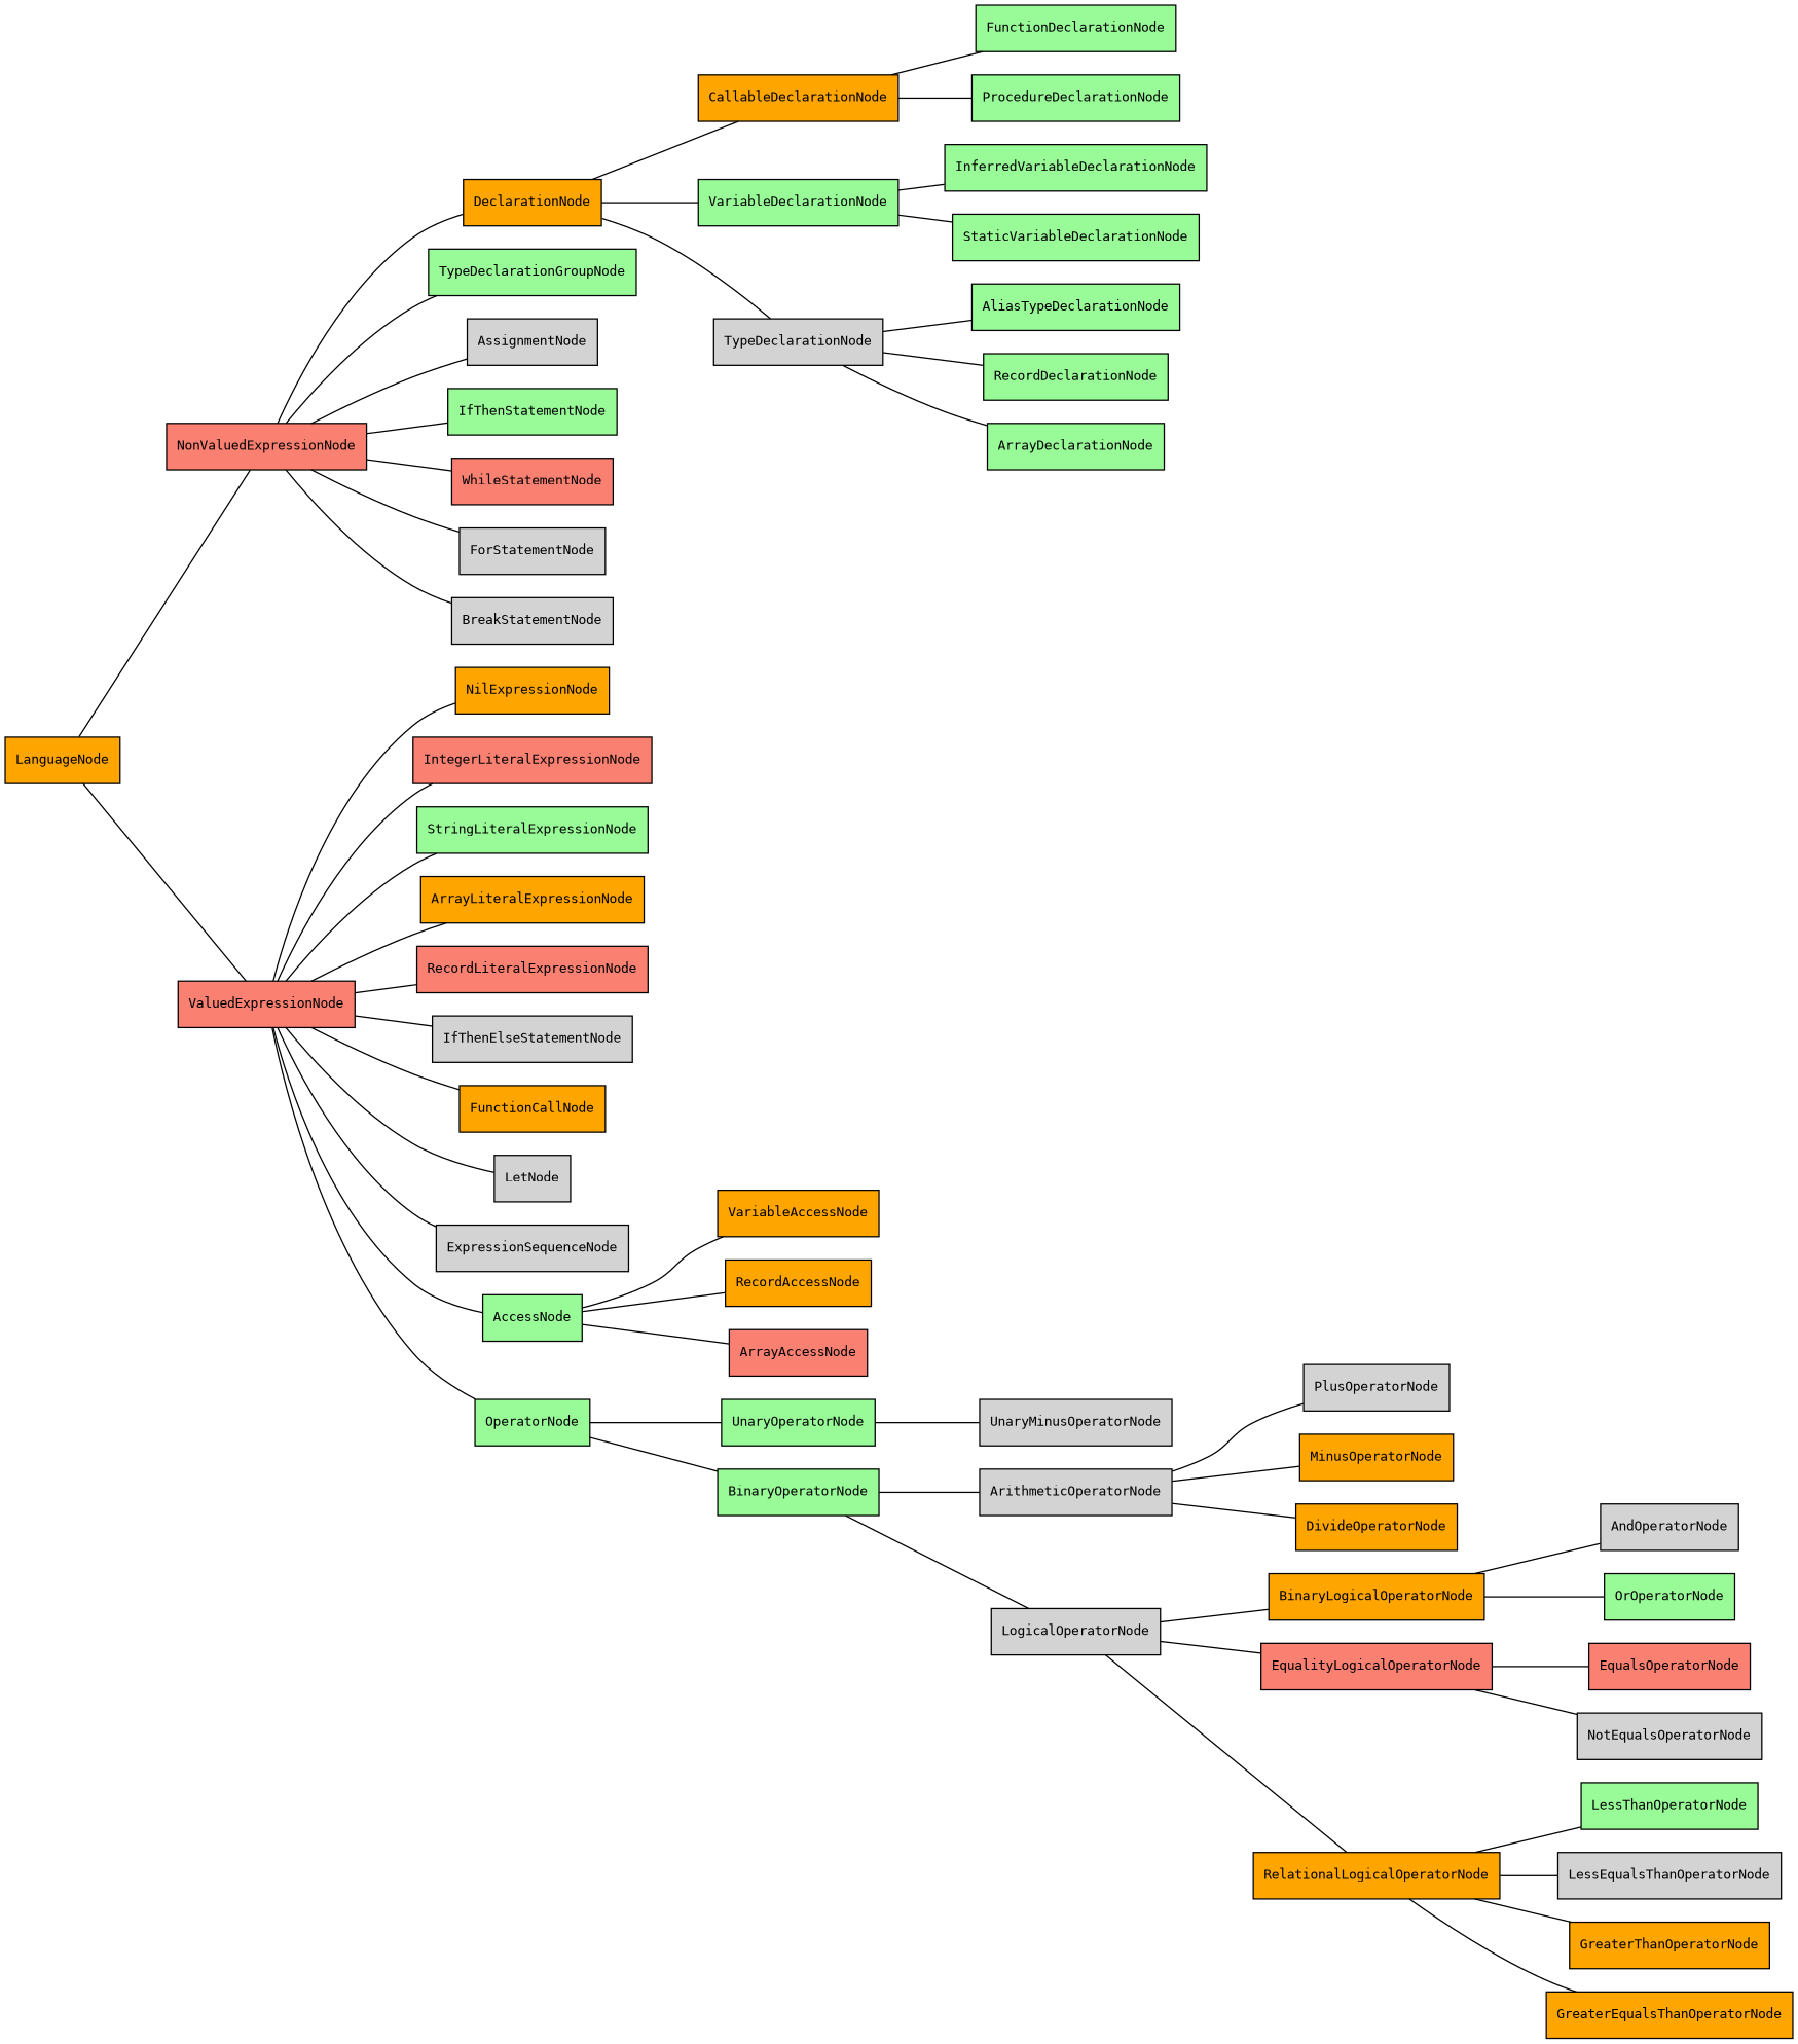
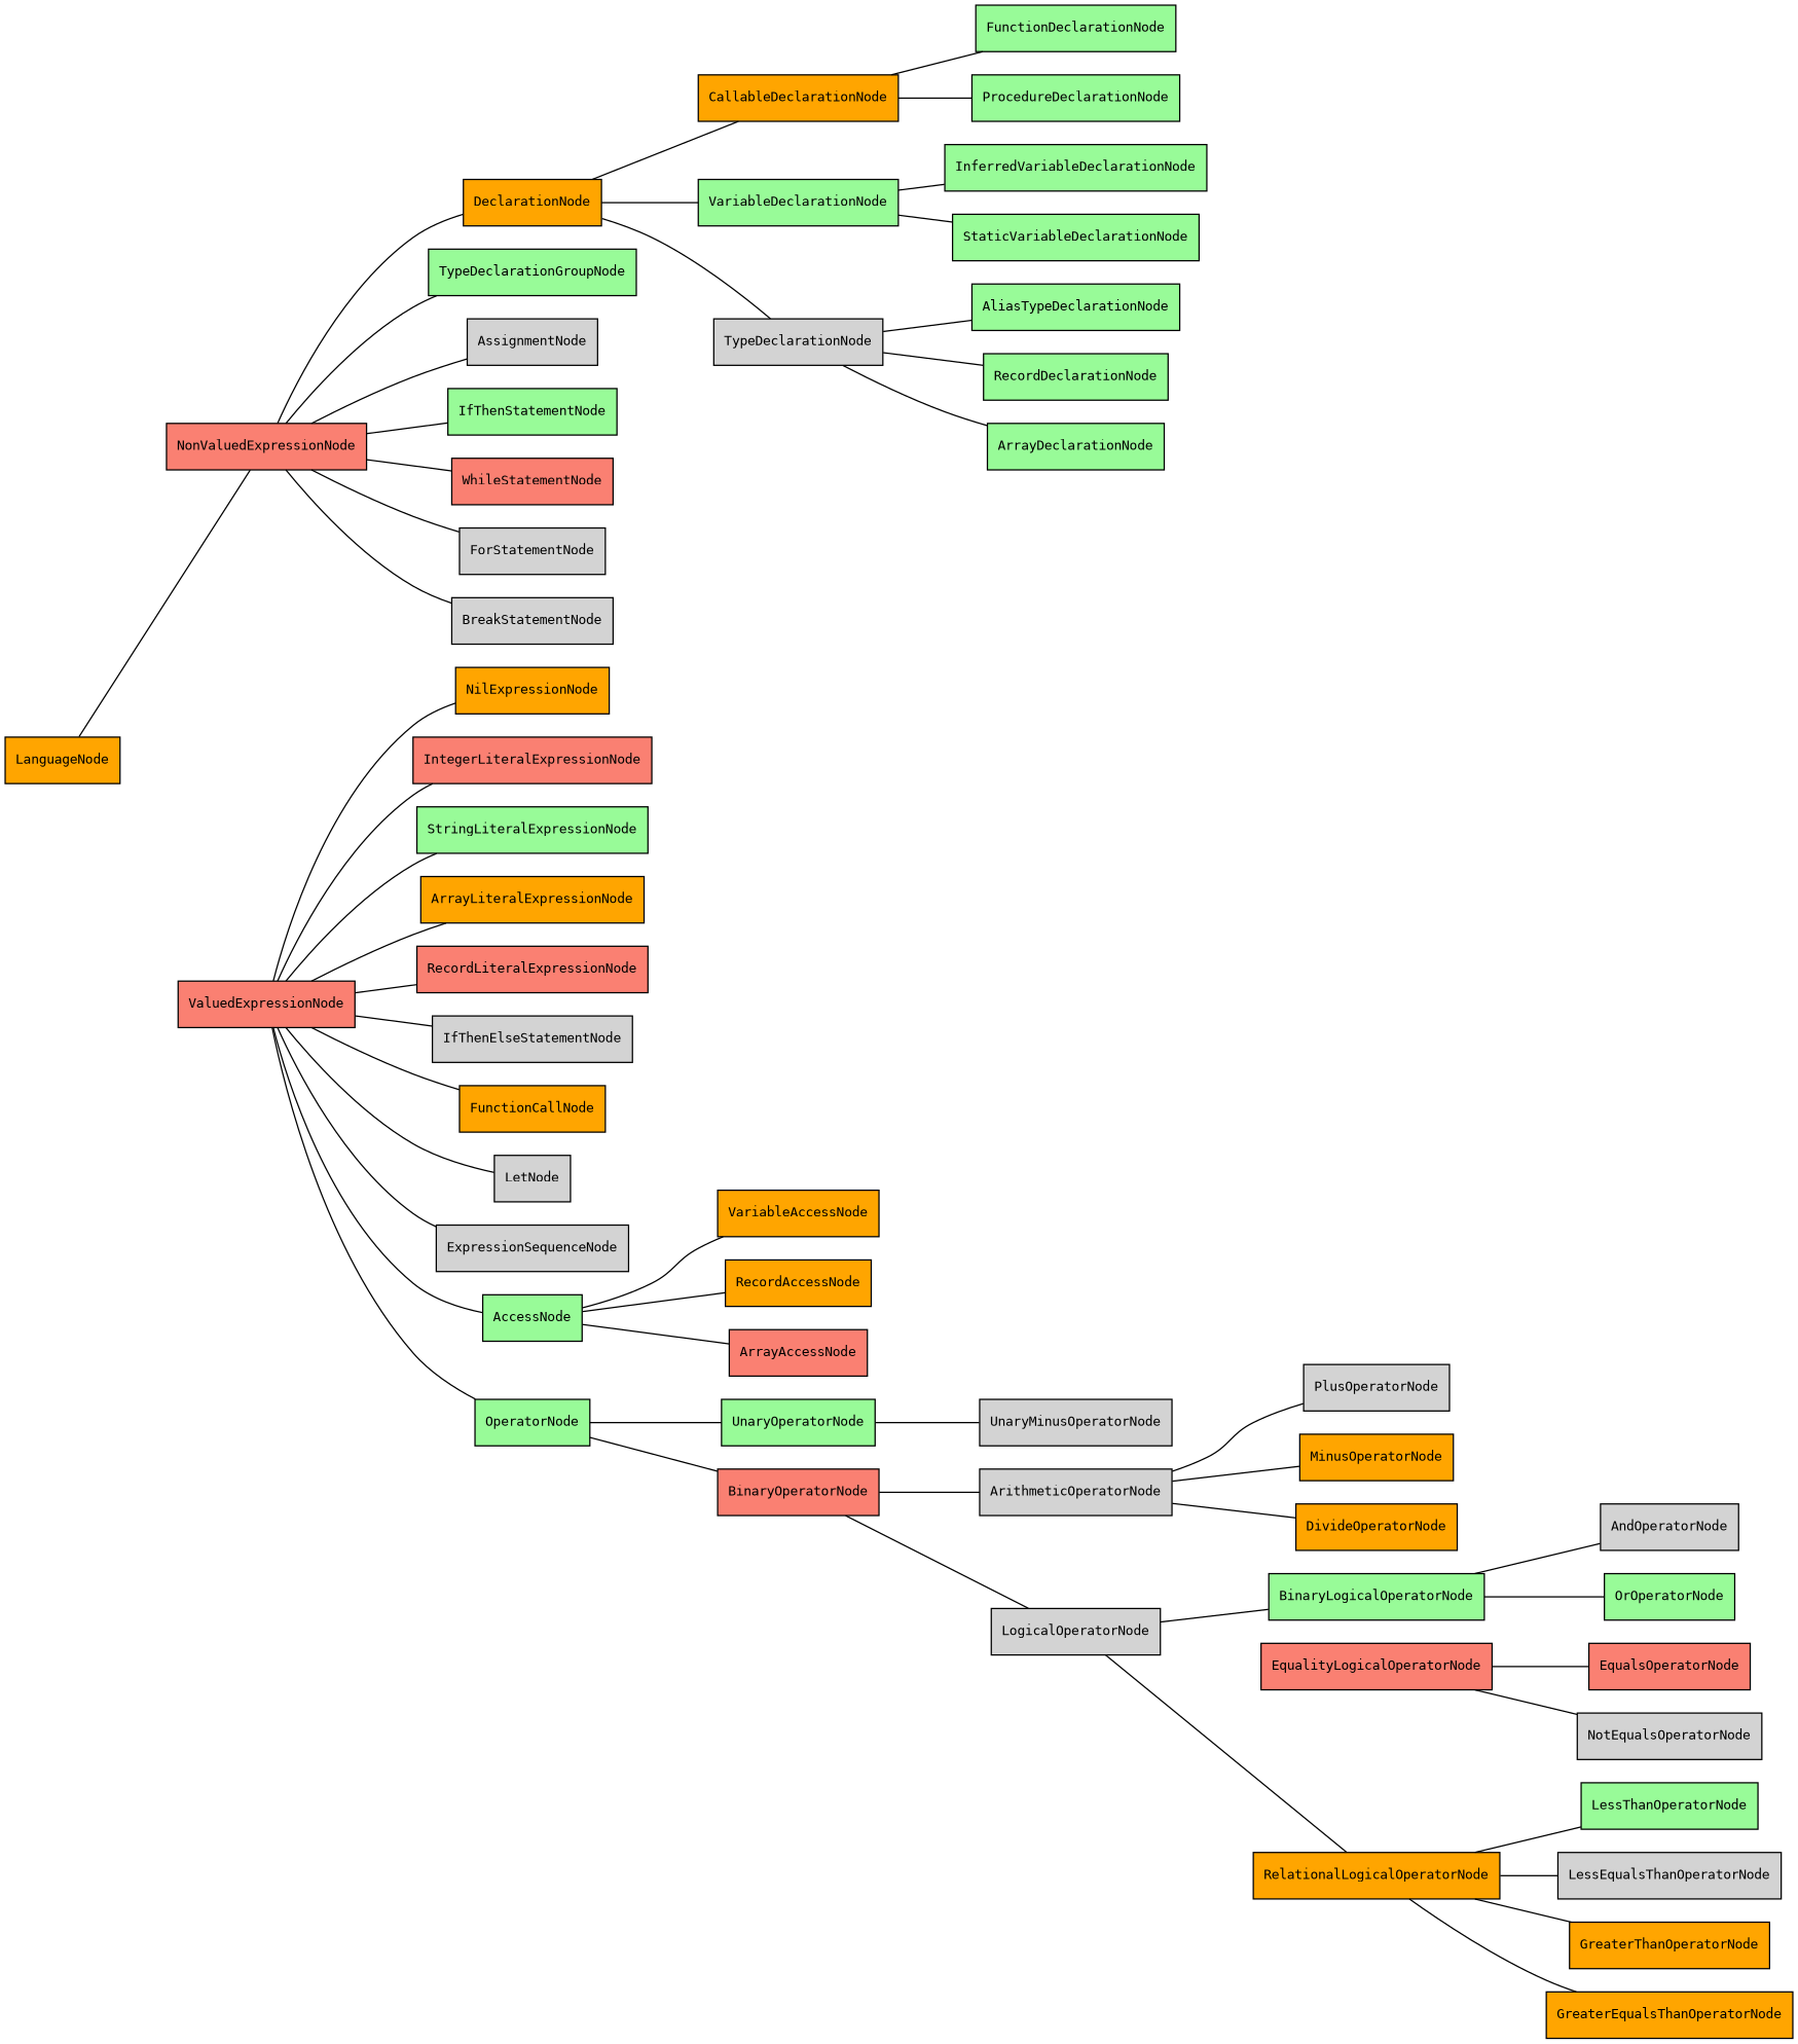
  graph {
    rankdir=LR
    node [fillcolor=palegreen fontname=monospace fontsize=10 shape=box style=filled]
    edge [fontname=monospace fontsize=10]
    LanguageNode [fillcolor=orange]
    NonValuedExpressionNode [fillcolor=salmon]
    ValuedExpressionNode [fillcolor=salmon]
    DeclarationNode [fillcolor=orange]
    TypeDeclarationGroupNode
    AssignmentNode [fillcolor=lightgrey]
    IfThenStatementNode
    WhileStatementNode [fillcolor=salmon]
    ForStatementNode [fillcolor=lightgrey]
    BreakStatementNode [fillcolor=lightgrey]
    NilExpressionNode [fillcolor=orange]
    IntegerLiteralExpressionNode [fillcolor=salmon]
    StringLiteralExpressionNode
    ArrayLiteralExpressionNode [fillcolor=orange]
    RecordLiteralExpressionNode [fillcolor=salmon]
    IfThenElseStatementNode [fillcolor=lightgrey]
    FunctionCallNode [fillcolor=orange]
    LetNode [fillcolor=lightgrey]
    ExpressionSequenceNode [fillcolor=lightgrey]
    AccessNode
    OperatorNode
    CallableDeclarationNode [fillcolor=orange]
    VariableDeclarationNode
    TypeDeclarationNode [fillcolor=lightgrey]
    VariableAccessNode [fillcolor=orange]
    RecordAccessNode [fillcolor=orange]
    ArrayAccessNode [fillcolor=salmon]
    UnaryOperatorNode
-   BinaryOperatorNode
+   BinaryOperatorNode [fillcolor=salmon]
    FunctionDeclarationNode
    ProcedureDeclarationNode
    InferredVariableDeclarationNode
    StaticVariableDeclarationNode
    AliasTypeDeclarationNode
    RecordDeclarationNode
    ArrayDeclarationNode
    UnaryMinusOperatorNode [fillcolor=lightgrey]
    ArithmeticOperatorNode [fillcolor=lightgrey]
    LogicalOperatorNode [fillcolor=lightgrey]
    PlusOperatorNode [fillcolor=lightgrey]
    MinusOperatorNode [fillcolor=orange]
    DivideOperatorNode [fillcolor=orange]
-   BinaryLogicalOperatorNode [fillcolor=orange]
+   BinaryLogicalOperatorNode
    EqualityLogicalOperatorNode [fillcolor=salmon]
    RelationalLogicalOperatorNode [fillcolor=orange]
    AndOperatorNode [fillcolor=lightgrey]
    OrOperatorNode
    EqualsOperatorNode [fillcolor=salmon]
    NotEqualsOperatorNode [fillcolor=lightgrey]
    LessThanOperatorNode
    LessEqualsThanOperatorNode [fillcolor=lightgrey]
    GreaterThanOperatorNode [fillcolor=orange]
    GreaterEqualsThanOperatorNode [fillcolor=orange]
    LanguageNode -- NonValuedExpressionNode
-   LanguageNode -- ValuedExpressionNode
    NonValuedExpressionNode -- DeclarationNode
    NonValuedExpressionNode -- TypeDeclarationGroupNode
    NonValuedExpressionNode -- AssignmentNode
    NonValuedExpressionNode -- IfThenStatementNode
    NonValuedExpressionNode -- WhileStatementNode
    NonValuedExpressionNode -- ForStatementNode
    NonValuedExpressionNode -- BreakStatementNode
    ValuedExpressionNode -- NilExpressionNode
    ValuedExpressionNode -- IntegerLiteralExpressionNode
    ValuedExpressionNode -- StringLiteralExpressionNode
    ValuedExpressionNode -- ArrayLiteralExpressionNode
    ValuedExpressionNode -- RecordLiteralExpressionNode
    ValuedExpressionNode -- IfThenElseStatementNode
    ValuedExpressionNode -- FunctionCallNode
    ValuedExpressionNode -- LetNode
    ValuedExpressionNode -- ExpressionSequenceNode
    ValuedExpressionNode -- AccessNode
    ValuedExpressionNode -- OperatorNode
    DeclarationNode -- CallableDeclarationNode
    DeclarationNode -- VariableDeclarationNode
    DeclarationNode -- TypeDeclarationNode
    AccessNode -- VariableAccessNode
    AccessNode -- RecordAccessNode
    AccessNode -- ArrayAccessNode
    OperatorNode -- UnaryOperatorNode
    OperatorNode -- BinaryOperatorNode
    CallableDeclarationNode -- FunctionDeclarationNode
    CallableDeclarationNode -- ProcedureDeclarationNode
    VariableDeclarationNode -- InferredVariableDeclarationNode
    VariableDeclarationNode -- StaticVariableDeclarationNode
    TypeDeclarationNode -- AliasTypeDeclarationNode
    TypeDeclarationNode -- RecordDeclarationNode
    TypeDeclarationNode -- ArrayDeclarationNode
    UnaryOperatorNode -- UnaryMinusOperatorNode
    BinaryOperatorNode -- ArithmeticOperatorNode
    BinaryOperatorNode -- LogicalOperatorNode
    ArithmeticOperatorNode -- PlusOperatorNode
    ArithmeticOperatorNode -- MinusOperatorNode
    ArithmeticOperatorNode -- DivideOperatorNode
    LogicalOperatorNode -- BinaryLogicalOperatorNode
-   LogicalOperatorNode -- EqualityLogicalOperatorNode
    LogicalOperatorNode -- RelationalLogicalOperatorNode
    BinaryLogicalOperatorNode -- AndOperatorNode
    BinaryLogicalOperatorNode -- OrOperatorNode
    EqualityLogicalOperatorNode -- EqualsOperatorNode
    EqualityLogicalOperatorNode -- NotEqualsOperatorNode
    RelationalLogicalOperatorNode -- LessThanOperatorNode
    RelationalLogicalOperatorNode -- LessEqualsThanOperatorNode
    RelationalLogicalOperatorNode -- GreaterThanOperatorNode
    RelationalLogicalOperatorNode -- GreaterEqualsThanOperatorNode
  }
